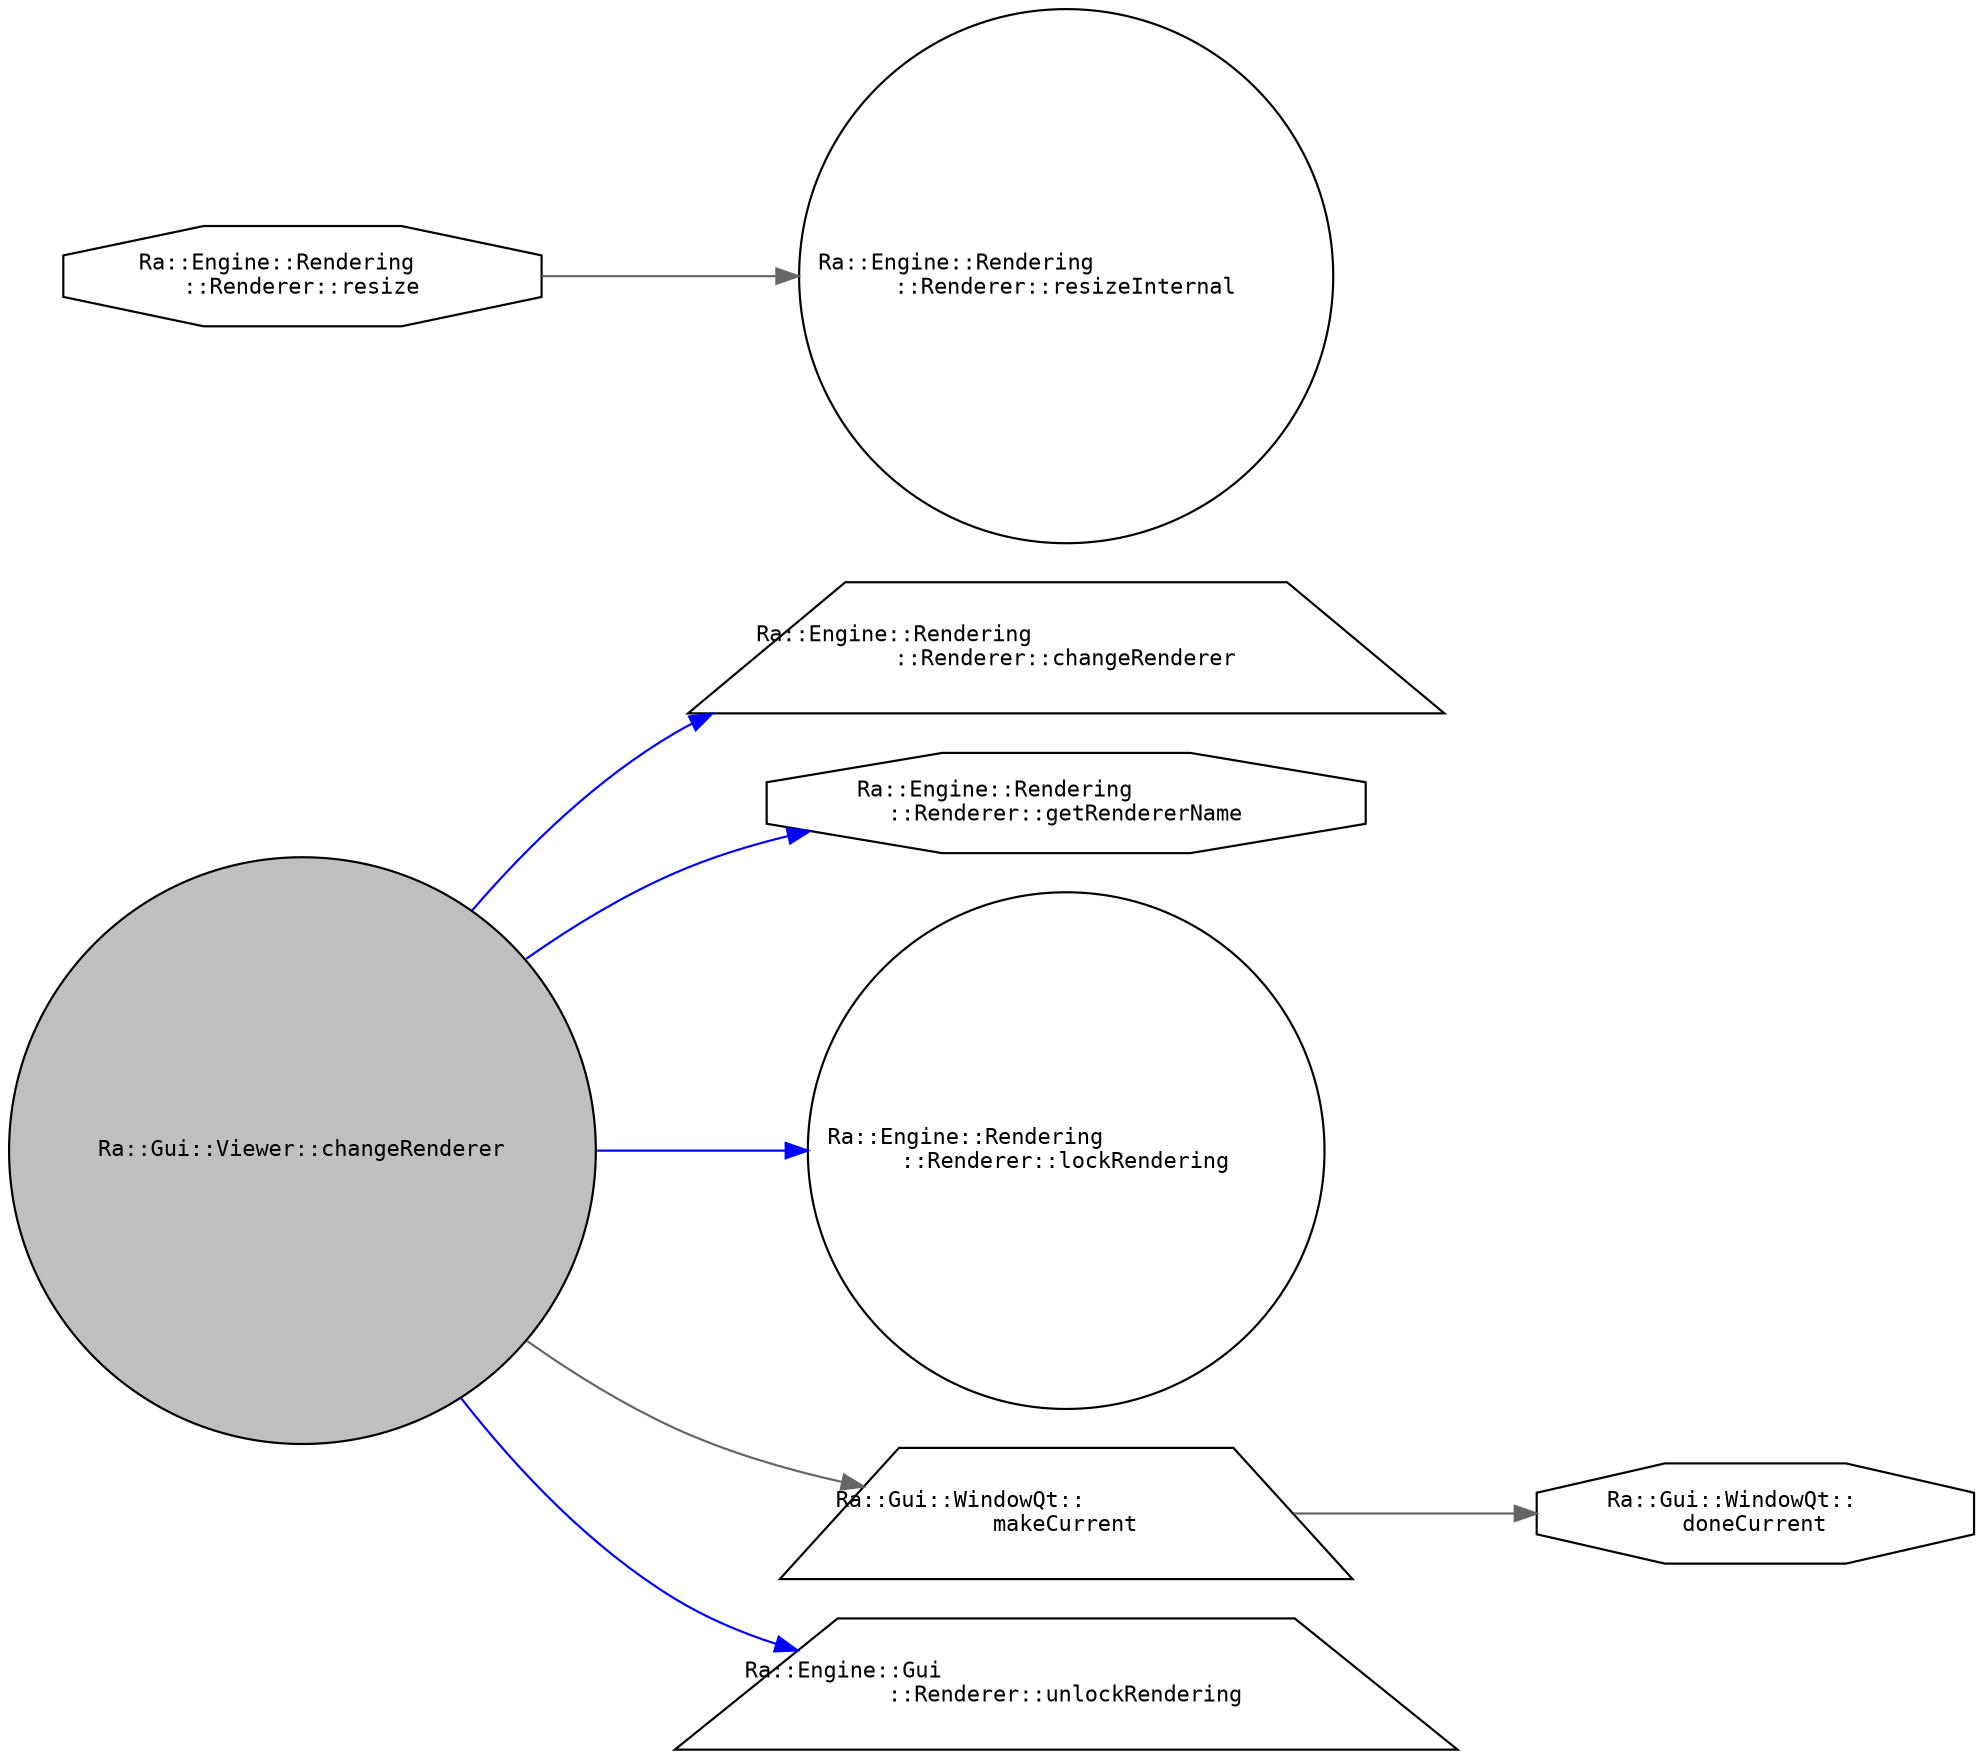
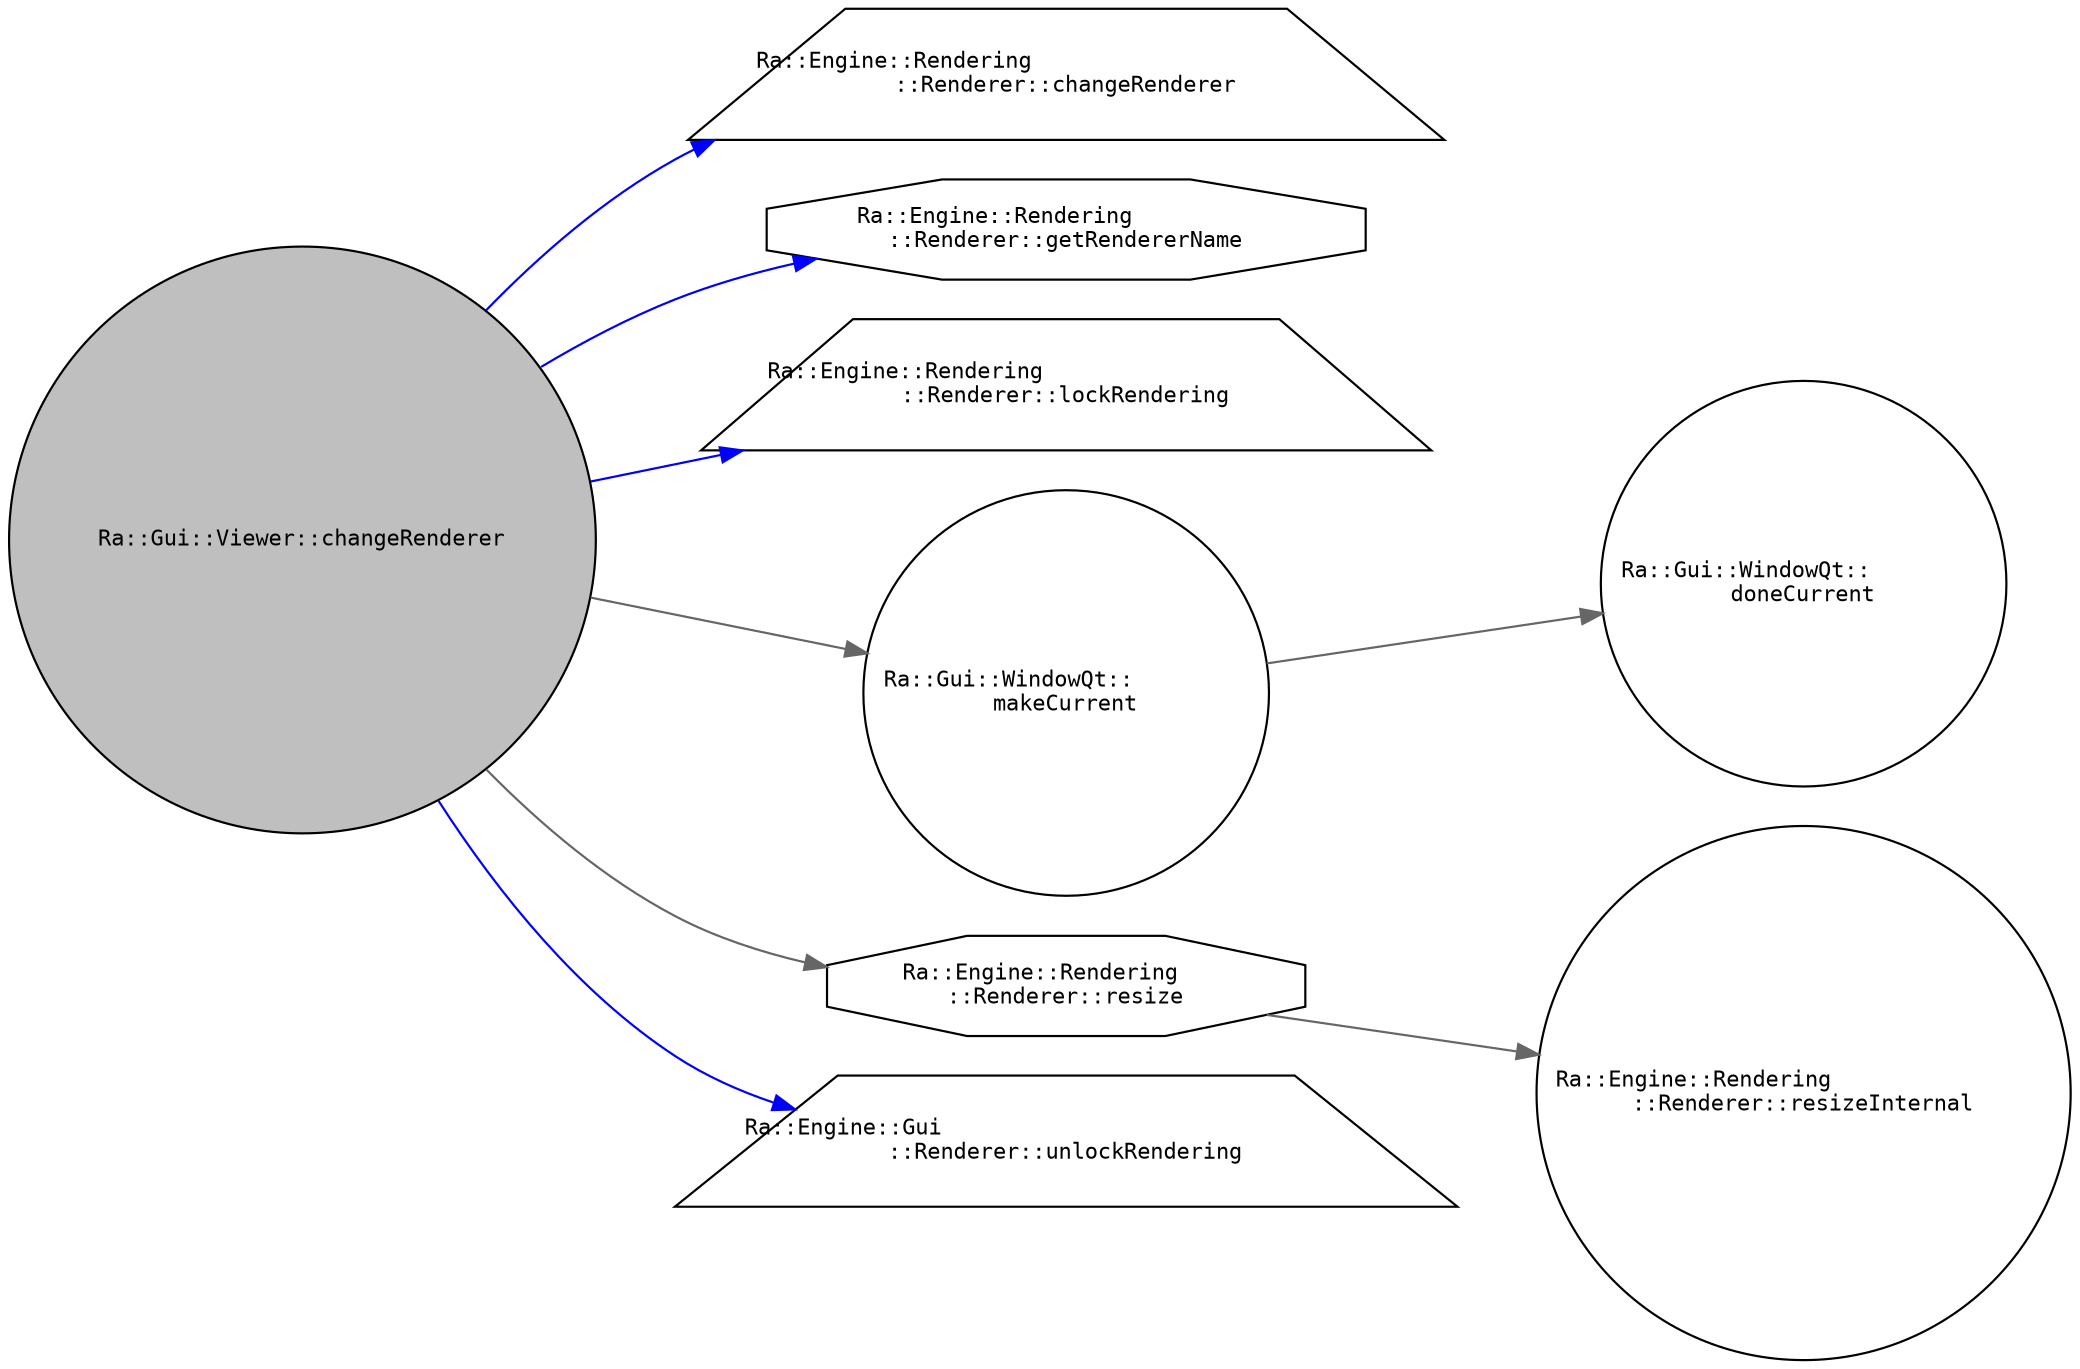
  digraph {
    fontname="DejaVu Sans Mono"
    rankdir=LR
    node [color=black fillcolor=white fontname="DejaVu Sans Mono" fontsize=10 shape=circle style=filled]
    edge [color=blue fontname="DejaVu Sans Mono" fontsize=10 labelfontname=Helvetica labelfontsize=10 style=solid]
    n1 [fillcolor=grey75 fontcolor=black height=0.2 label="Ra::Gui::Viewer::changeRenderer" width=0.4]
    n2 [height=0.2 label="Ra::Engine::Rendering\l::Renderer::changeRenderer" shape=trapezium width=0.4]
    n3 [height=0.2 label="Ra::Engine::Rendering\l::Renderer::getRendererName" shape=octagon width=0.4]
-   n4 [height=0.2 label="Ra::Engine::Rendering\l::Renderer::lockRendering" width=0.4]
-   n5 [height=0.2 label="Ra::Gui::WindowQt::\lmakeCurrent" shape=trapezium width=0.4]
+   n4 [height=0.2 label="Ra::Engine::Rendering\l::Renderer::lockRendering" shape=trapezium width=0.4]
+   n5 [height=0.2 label="Ra::Gui::WindowQt::\lmakeCurrent" width=0.4]
    n6 [height=0.2 label="Ra::Engine::Rendering\l::Renderer::resize" shape=octagon width=0.4]
    n7 [height=0.2 label="Ra::Engine::Gui\l::Renderer::unlockRendering" shape=trapezium width=0.4]
-   n8 [height=0.2 label="Ra::Gui::WindowQt::\ldoneCurrent" shape=octagon width=0.4]
+   n8 [height=0.2 label="Ra::Gui::WindowQt::\ldoneCurrent" width=0.4]
    n9 [height=0.2 label="Ra::Engine::Rendering\l::Renderer::resizeInternal" width=0.4]
    n1 -> n2
    n1 -> n3
    n1 -> n4
    n1 -> n5 [color=gray40]
+   n1 -> n6 [color=gray40]
    n1 -> n7
    n5 -> n8 [color=gray40]
    n6 -> n9 [color=gray40]
  }
